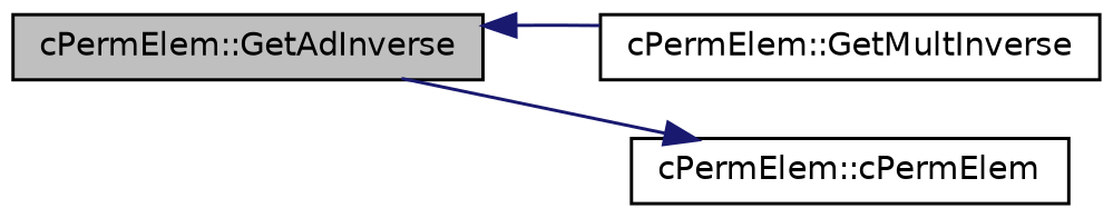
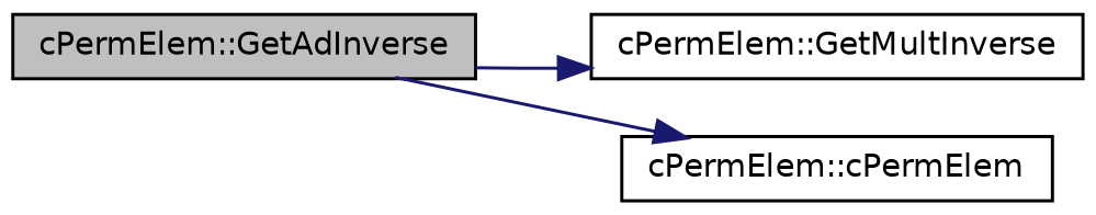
  digraph {
    rankdir=LR
    node [color=black fillcolor=white fontname=Helvetica fontsize=10 shape=record style=filled]
    edge [color=midnightblue fontname=Helvetica fontsize=10 labelfontname=Helvetica labelfontsize=10 style=solid]
    n1 [fillcolor=grey75 fontcolor=black height=0.2 label="cPermElem::GetAdInverse" width=0.4]
    n2 [height=0.2 label="cPermElem::GetMultInverse" width=0.4]
    n3 [height=0.2 label="cPermElem::cPermElem" width=0.4]
-   n2 -> n1
+   n1 -> n2
    n1 -> n3
  }
